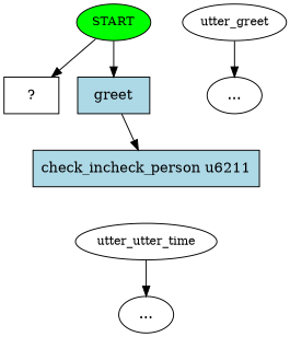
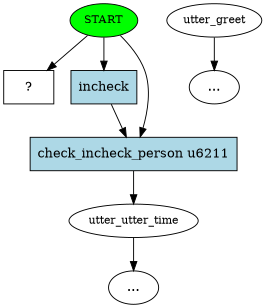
  digraph {
    n1 [fillcolor=green fontsize=12 label=START style=filled]
    n2 [label="  ?  " shape=rect]
-   n3 [fillcolor=lightblue label=greet shape=rect style=filled]
+   n3 [fillcolor=lightblue label=incheck shape=rect style=filled]
    n4 [fillcolor=lightblue label="check_incheck_person u6211" shape=rect style=filled]
    n5 [fontsize=12 label=utter_utter_time]
    n6 [fontsize=12 label=utter_greet]
    n7 [label="..."]
    n8 [label="..."]
    n1 -> n2
    n1 -> n3
+   n1 -> n4
    n3 -> n4
+   n4 -> n5
    n5 -> n8
    n6 -> n7
  }
